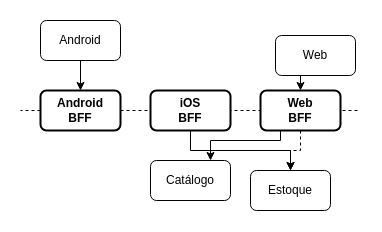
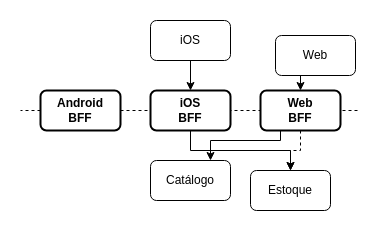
  <mxCell id="0" />
  <mxCell id="1" parent="0" />
  <mxCell id="2" value="" style="endArrow=none;dashed=1;html=1;" edge="1" parent="1" source="17"><mxGeometry width="50" height="50" relative="1" as="geometry"><mxPoint x="70" y="110" as="sourcePoint" /><mxPoint x="360" y="110" as="targetPoint" /></mxGeometry></mxCell>
+ <mxCell id="3" style="edgeStyle=orthogonalEdgeStyle;rounded=0;orthogonalLoop=1;jettySize=auto;html=1;exitX=0.5;exitY=1;exitDx=0;exitDy=0;" edge="1" parent="1" source="4" target="8"><mxGeometry relative="1" as="geometry" /></mxCell>
+ <mxCell id="4" value="iOS" style="rounded=1;whiteSpace=wrap;html=1;" vertex="1" parent="1"><mxGeometry x="150" y="20" width="80" height="40" as="geometry" /></mxCell>
  <mxCell id="5" style="edgeStyle=orthogonalEdgeStyle;rounded=0;orthogonalLoop=1;jettySize=auto;html=1;exitX=0.5;exitY=1;exitDx=0;exitDy=0;entryX=0.5;entryY=0;entryDx=0;entryDy=0;" edge="1" parent="1" source="6" target="11"><mxGeometry relative="1" as="geometry" /></mxCell>
  <mxCell id="6" value="Web" style="rounded=1;whiteSpace=wrap;html=1;" vertex="1" parent="1"><mxGeometry x="275" y="35" width="80" height="40" as="geometry" /></mxCell>
  <mxCell id="7" style="edgeStyle=orthogonalEdgeStyle;rounded=0;orthogonalLoop=1;jettySize=auto;html=1;exitX=0.5;exitY=1;exitDx=0;exitDy=0;" edge="1" parent="1" source="8" target="13"><mxGeometry relative="1" as="geometry" /></mxCell>
  <mxCell id="8" value="iOS&lt;br&gt;BFF" style="rounded=1;whiteSpace=wrap;html=1;strokeWidth=2;fontStyle=1" vertex="1" parent="1"><mxGeometry x="150" y="90" width="80" height="40" as="geometry" /></mxCell>
  <mxCell id="9" style="edgeStyle=orthogonalEdgeStyle;rounded=0;orthogonalLoop=1;jettySize=auto;html=1;exitX=0.5;exitY=1;exitDx=0;exitDy=0;entryX=0.5;entryY=0;entryDx=0;entryDy=0;dashed=1;" edge="1" parent="1" source="11" target="13"><mxGeometry relative="1" as="geometry" /></mxCell>
  <mxCell id="10" style="edgeStyle=orthogonalEdgeStyle;rounded=0;orthogonalLoop=1;jettySize=auto;html=1;exitX=0.25;exitY=1;exitDx=0;exitDy=0;entryX=0.75;entryY=0;entryDx=0;entryDy=0;" edge="1" parent="1" source="11" target="12"><mxGeometry relative="1" as="geometry"><Array as="points"><mxPoint x="280" y="140" /><mxPoint x="210" y="140" /></Array></mxGeometry></mxCell>
  <mxCell id="11" value="Web&lt;br&gt;BFF" style="rounded=1;whiteSpace=wrap;html=1;strokeWidth=2;fontStyle=1" vertex="1" parent="1"><mxGeometry x="260" y="90" width="80" height="40" as="geometry" /></mxCell>
  <mxCell id="12" value="Catálogo" style="rounded=1;whiteSpace=wrap;html=1;" vertex="1" parent="1"><mxGeometry x="150" y="160" width="80" height="40" as="geometry" /></mxCell>
  <mxCell id="13" value="Estoque" style="rounded=1;whiteSpace=wrap;html=1;" vertex="1" parent="1"><mxGeometry x="250" y="170" width="80" height="40" as="geometry" /></mxCell>
- <mxCell id="14" style="edgeStyle=orthogonalEdgeStyle;rounded=0;orthogonalLoop=1;jettySize=auto;html=1;exitX=0.5;exitY=1;exitDx=0;exitDy=0;entryX=0.5;entryY=0;entryDx=0;entryDy=0;" edge="1" parent="1" source="15" target="17"><mxGeometry relative="1" as="geometry" /></mxCell>
- <mxCell id="15" value="Android" style="rounded=1;whiteSpace=wrap;html=1;" vertex="1" parent="1"><mxGeometry x="40" y="20" width="80" height="40" as="geometry" /></mxCell>
  <mxCell id="16" value="" style="endArrow=none;dashed=1;html=1;" edge="1" parent="1"><mxGeometry width="50" height="50" relative="1" as="geometry"><mxPoint x="70" y="110" as="sourcePoint" /><mxPoint x="20" y="110" as="targetPoint" /></mxGeometry></mxCell>
  <mxCell id="17" value="Android&lt;br&gt;BFF" style="rounded=1;whiteSpace=wrap;html=1;strokeWidth=2;fontStyle=1" vertex="1" parent="1"><mxGeometry x="40" y="90" width="80" height="40" as="geometry" /></mxCell>
